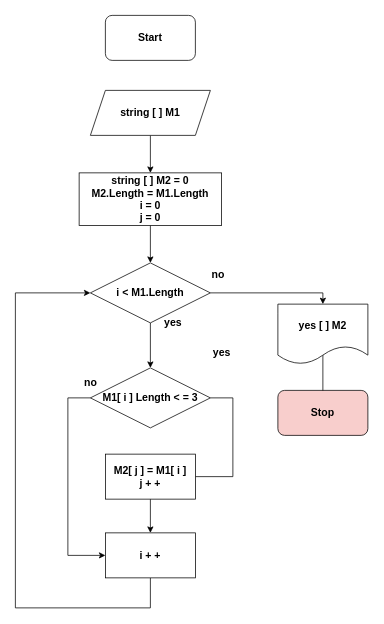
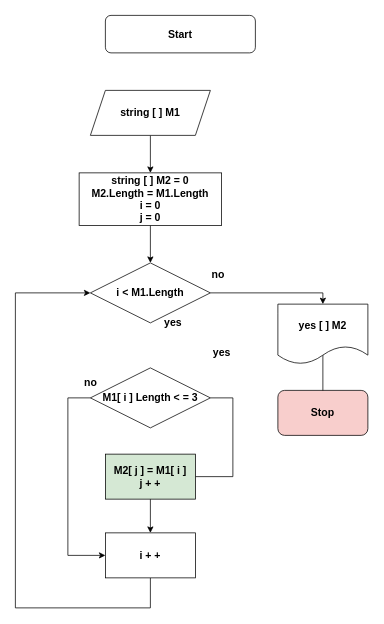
  <mxCell id="0" />
  <mxCell id="1" parent="0" />
- <mxCell id="2" value="&lt;font style=&quot;font-size: 14px;&quot;&gt;&lt;b&gt;Start&lt;/b&gt;&lt;/font&gt;" style="rounded=1;whiteSpace=wrap;html=1;" vertex="1" parent="1"><mxGeometry x="140" y="20" width="120" height="60" as="geometry" /></mxCell>
+ <mxCell id="2" value="&lt;font style=&quot;font-size: 14px;&quot;&gt;&lt;b&gt;Start&lt;/b&gt;&lt;/font&gt;" style="rounded=1;whiteSpace=wrap;html=1;" vertex="1" parent="1"><mxGeometry x="140" y="20" width="200" height="50" as="geometry" /></mxCell>
  <mxCell id="3" style="edgeStyle=orthogonalEdgeStyle;rounded=0;orthogonalLoop=1;jettySize=auto;html=1;entryX=0.5;entryY=0;entryDx=0;entryDy=0;fontSize=14;" edge="1" parent="1" source="4" target="18"><mxGeometry relative="1" as="geometry" /></mxCell>
  <mxCell id="4" value="&lt;div style=&quot;font-size: 14px;&quot;&gt;&lt;b&gt;&lt;font style=&quot;font-size: 14px;&quot;&gt;string [ ] M1&lt;/font&gt;&lt;/b&gt;&lt;/div&gt;" style="shape=parallelogram;perimeter=parallelogramPerimeter;whiteSpace=wrap;html=1;fixedSize=1;" vertex="1" parent="1"><mxGeometry x="120" y="120" width="160" height="60" as="geometry" /></mxCell>
- <mxCell id="5" style="edgeStyle=orthogonalEdgeStyle;rounded=0;orthogonalLoop=1;jettySize=auto;html=1;" edge="1" parent="1" source="7" target="10"><mxGeometry relative="1" as="geometry" /></mxCell>
  <mxCell id="6" style="edgeStyle=orthogonalEdgeStyle;rounded=0;orthogonalLoop=1;jettySize=auto;html=1;entryX=0.5;entryY=0;entryDx=0;entryDy=0;fontSize=14;" edge="1" parent="1" source="7" target="22"><mxGeometry relative="1" as="geometry"><Array as="points"><mxPoint x="430" y="390" /></Array></mxGeometry></mxCell>
  <mxCell id="7" value="&lt;div style=&quot;font-size: 14px;&quot;&gt;&lt;font style=&quot;font-size: 14px;&quot;&gt;&lt;b&gt;i &amp;lt; M1.Length&lt;/b&gt;&lt;/font&gt;&lt;/div&gt;" style="rhombus;whiteSpace=wrap;html=1;" vertex="1" parent="1"><mxGeometry x="120" y="350" width="160" height="80" as="geometry" /></mxCell>
  <mxCell id="8" style="edgeStyle=orthogonalEdgeStyle;rounded=0;orthogonalLoop=1;jettySize=auto;html=1;entryX=0;entryY=0.5;entryDx=0;entryDy=0;" edge="1" parent="1" source="10" target="16"><mxGeometry relative="1" as="geometry"><Array as="points"><mxPoint x="90" y="530" /><mxPoint x="90" y="740" /></Array></mxGeometry></mxCell>
  <mxCell id="9" style="edgeStyle=orthogonalEdgeStyle;rounded=0;orthogonalLoop=1;jettySize=auto;html=1;entryX=1;entryY=0.5;entryDx=0;entryDy=0;fontSize=14;endArrow=none;" edge="1" parent="1" source="10" target="12"><mxGeometry relative="1" as="geometry"><Array as="points"><mxPoint x="310" y="530" /><mxPoint x="310" y="635" /></Array></mxGeometry></mxCell>
  <mxCell id="10" value="&lt;b&gt;&lt;font style=&quot;font-size: 14px;&quot;&gt;M1[ i ] Length &amp;lt; = 3&lt;/font&gt;&lt;/b&gt;" style="rhombus;whiteSpace=wrap;html=1;" vertex="1" parent="1"><mxGeometry x="120" y="490" width="160" height="80" as="geometry" /></mxCell>
  <mxCell id="11" style="edgeStyle=orthogonalEdgeStyle;rounded=0;orthogonalLoop=1;jettySize=auto;html=1;entryX=0.5;entryY=0;entryDx=0;entryDy=0;" edge="1" parent="1" source="12" target="16"><mxGeometry relative="1" as="geometry" /></mxCell>
- <mxCell id="12" value="&lt;div style=&quot;font-size: 14px;&quot;&gt;&lt;b&gt;&lt;font style=&quot;font-size: 14px;&quot;&gt;M2[ j ] = M1[ i ]&lt;/font&gt;&lt;/b&gt;&lt;/div&gt;&lt;b&gt;&lt;font style=&quot;font-size: 14px;&quot;&gt;j + +&lt;/font&gt;&lt;/b&gt;" style="rounded=0;whiteSpace=wrap;html=1;" vertex="1" parent="1"><mxGeometry x="140" y="605" width="120" height="60" as="geometry" /></mxCell>
+ <mxCell id="12" value="&lt;div style=&quot;font-size: 14px;&quot;&gt;&lt;b&gt;&lt;font style=&quot;font-size: 14px;&quot;&gt;M2[ j ] = M1[ i ]&lt;/font&gt;&lt;/b&gt;&lt;/div&gt;&lt;b&gt;&lt;font style=&quot;font-size: 14px;&quot;&gt;j + +&lt;/font&gt;&lt;/b&gt;" style="rounded=0;whiteSpace=wrap;html=1;fillColor=#d5e8d4;" vertex="1" parent="1"><mxGeometry x="140" y="605" width="120" height="60" as="geometry" /></mxCell>
  <mxCell id="13" value="&lt;font style=&quot;font-size: 14px;&quot;&gt;&lt;b&gt;yes&lt;/b&gt;&lt;/font&gt;" style="text;html=1;align=center;verticalAlign=middle;resizable=0;points=[];autosize=1;strokeColor=none;fillColor=none;" vertex="1" parent="1"><mxGeometry x="270" y="455" width="50" height="30" as="geometry" /></mxCell>
  <mxCell id="14" value="&lt;div style=&quot;font-size: 14px;&quot;&gt;&lt;font style=&quot;font-size: 14px;&quot;&gt;&lt;b&gt;yes&lt;/b&gt;&lt;/font&gt;&lt;/div&gt;" style="text;html=1;align=center;verticalAlign=middle;resizable=0;points=[];autosize=1;strokeColor=none;fillColor=none;" vertex="1" parent="1"><mxGeometry x="205" y="415" width="50" height="30" as="geometry" /></mxCell>
  <mxCell id="15" style="edgeStyle=orthogonalEdgeStyle;rounded=0;orthogonalLoop=1;jettySize=auto;html=1;entryX=0;entryY=0.5;entryDx=0;entryDy=0;fontSize=14;" edge="1" parent="1" source="16" target="7"><mxGeometry relative="1" as="geometry"><Array as="points"><mxPoint x="200" y="810" /><mxPoint x="20" y="810" /><mxPoint x="20" y="390" /></Array></mxGeometry></mxCell>
  <mxCell id="16" value="&lt;b&gt;&lt;font style=&quot;font-size: 14px;&quot;&gt;i + +&lt;/font&gt;&lt;/b&gt;" style="rounded=0;whiteSpace=wrap;html=1;" vertex="1" parent="1"><mxGeometry x="140" y="710" width="120" height="60" as="geometry" /></mxCell>
  <mxCell id="17" style="edgeStyle=orthogonalEdgeStyle;rounded=0;orthogonalLoop=1;jettySize=auto;html=1;entryX=0.5;entryY=0;entryDx=0;entryDy=0;fontSize=14;" edge="1" parent="1" source="18" target="7"><mxGeometry relative="1" as="geometry" /></mxCell>
  <mxCell id="18" value="&lt;div style=&quot;font-size: 14px;&quot;&gt;&lt;b&gt;&lt;font style=&quot;font-size: 14px;&quot;&gt;string [ ] M2 = 0&lt;br&gt;&lt;/font&gt;&lt;/b&gt;&lt;/div&gt;&lt;div style=&quot;font-size: 14px;&quot;&gt;&lt;font style=&quot;font-size: 14px;&quot;&gt;&lt;b&gt;M2.Length = &lt;/b&gt;&lt;/font&gt;&lt;font style=&quot;font-size: 14px;&quot;&gt;&lt;b&gt;M1.Length&lt;/b&gt;&lt;/font&gt;&lt;/div&gt;&lt;div style=&quot;font-size: 14px;&quot;&gt;&lt;font style=&quot;font-size: 14px;&quot;&gt;&lt;b&gt;i = 0&lt;/b&gt;&lt;/font&gt;&lt;/div&gt;&lt;font style=&quot;font-size: 14px;&quot;&gt;&lt;b&gt;j = 0&lt;/b&gt;&lt;/font&gt;" style="rounded=0;whiteSpace=wrap;html=1;" vertex="1" parent="1"><mxGeometry x="105" y="230" width="190" height="70" as="geometry" /></mxCell>
  <mxCell id="19" value="&lt;font style=&quot;font-size: 14px;&quot;&gt;&lt;b&gt;no&lt;/b&gt;&lt;/font&gt;" style="text;html=1;align=center;verticalAlign=middle;resizable=0;points=[];autosize=1;strokeColor=none;fillColor=none;" vertex="1" parent="1"><mxGeometry x="100" y="495" width="40" height="30" as="geometry" /></mxCell>
  <mxCell id="20" value="&lt;b&gt;no&lt;/b&gt;" style="text;html=1;align=center;verticalAlign=middle;resizable=0;points=[];autosize=1;strokeColor=none;fillColor=none;fontSize=14;" vertex="1" parent="1"><mxGeometry x="270" y="350" width="40" height="30" as="geometry" /></mxCell>
  <mxCell id="21" style="edgeStyle=orthogonalEdgeStyle;rounded=0;orthogonalLoop=1;jettySize=auto;html=1;fontSize=14;" edge="1" parent="1"><mxGeometry relative="1" as="geometry"><mxPoint x="430" y="550" as="targetPoint" /><mxPoint x="430" y="450" as="sourcePoint" /></mxGeometry></mxCell>
  <mxCell id="22" value="&lt;b&gt;&lt;font style=&quot;font-size: 14px;&quot;&gt;yes [ ] M2&lt;/font&gt;&lt;/b&gt;" style="shape=document;whiteSpace=wrap;html=1;boundedLbl=1;fontSize=14;" vertex="1" parent="1"><mxGeometry x="370" y="405" width="120" height="80" as="geometry" /></mxCell>
  <mxCell id="23" value="&lt;font style=&quot;font-size: 14px;&quot;&gt;&lt;b&gt;Stop&lt;/b&gt;&lt;/font&gt;" style="rounded=1;whiteSpace=wrap;html=1;fillColor=#f8cecc;" vertex="1" parent="1"><mxGeometry x="370" y="520" width="120" height="60" as="geometry" /></mxCell>
